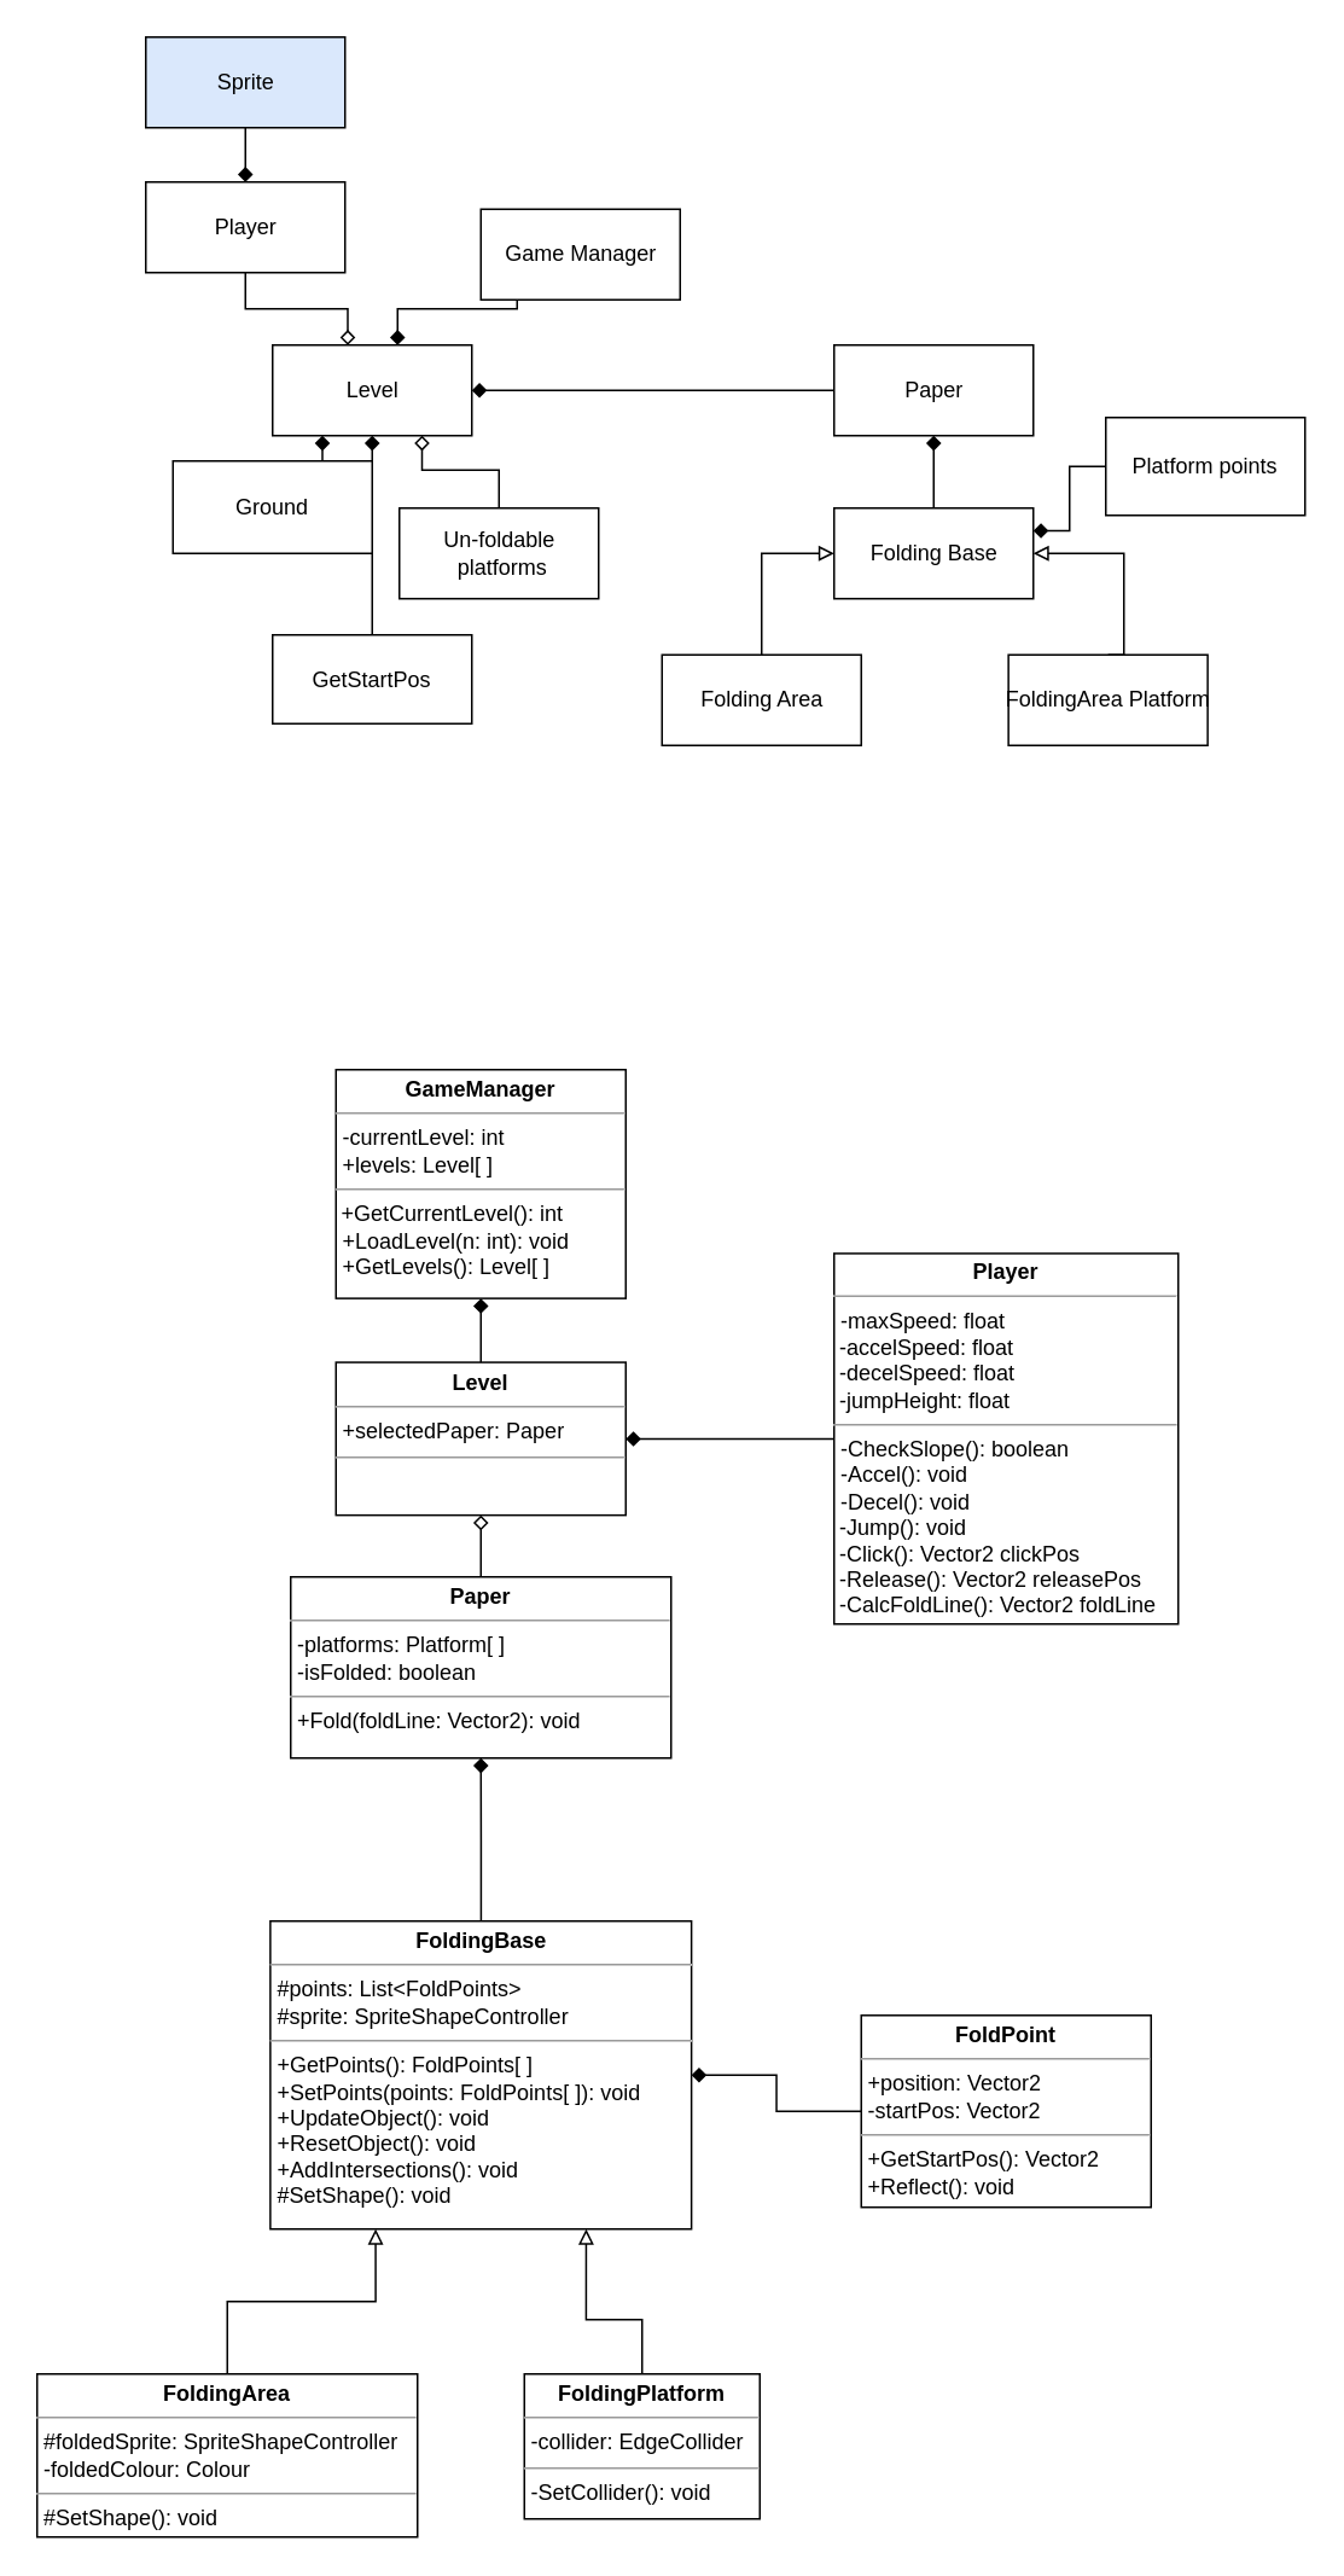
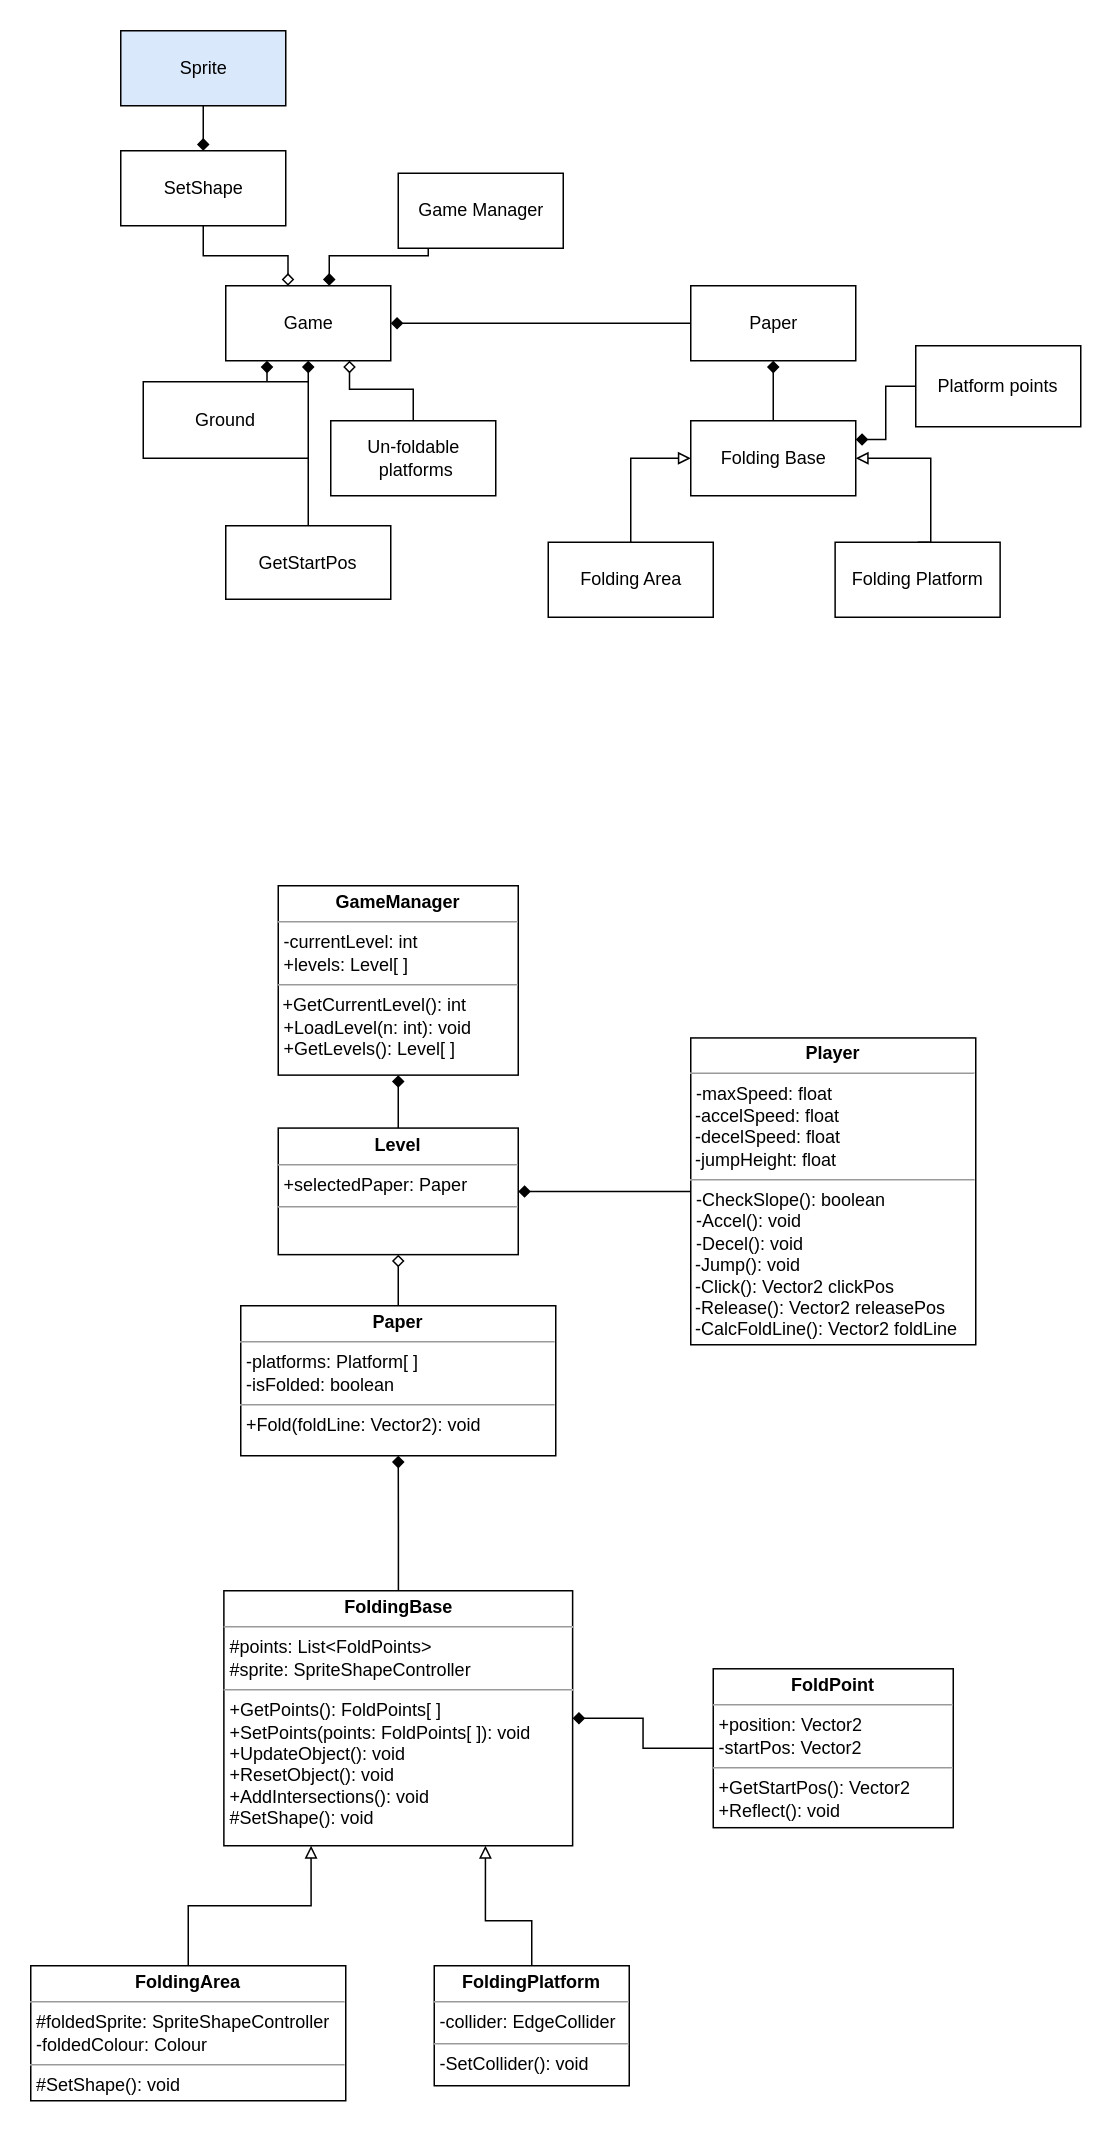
  <mxCell id="0" />
  <mxCell id="1" parent="0" />
  <mxCell id="2" value="" style="edgeStyle=orthogonalEdgeStyle;rounded=0;orthogonalLoop=1;jettySize=auto;html=1;endArrow=diamond;endFill=1;" parent="1" source="3" target="33" edge="1"><mxGeometry relative="1" as="geometry" /></mxCell>
  <mxCell id="3" value="&lt;p style=&quot;margin: 0px ; margin-top: 4px ; text-align: center&quot;&gt;&lt;b&gt;Level&lt;/b&gt;&lt;/p&gt;&lt;hr size=&quot;1&quot;&gt;&lt;p style=&quot;margin: 0px ; margin-left: 4px&quot;&gt;+selectedPaper: Paper&lt;/p&gt;&lt;hr size=&quot;1&quot;&gt;&lt;p style=&quot;margin: 0px ; margin-left: 4px&quot;&gt;&lt;br&gt;&lt;/p&gt;" style="verticalAlign=top;align=left;overflow=fill;fontSize=12;fontFamily=Helvetica;html=1;" parent="1" vertex="1"><mxGeometry x="185" y="751.55" width="160" height="84.38" as="geometry" /></mxCell>
  <mxCell id="4" style="edgeStyle=orthogonalEdgeStyle;rounded=0;orthogonalLoop=1;jettySize=auto;html=1;entryX=0.5;entryY=1;entryDx=0;entryDy=0;endArrow=diamond;endFill=0;" parent="1" source="5" target="3" edge="1"><mxGeometry relative="1" as="geometry"><Array as="points"><mxPoint x="265" y="851.62" /></Array></mxGeometry></mxCell>
  <mxCell id="5" value="&lt;p style=&quot;margin: 0px ; margin-top: 4px ; text-align: center&quot;&gt;&lt;b&gt;Paper&lt;/b&gt;&lt;/p&gt;&lt;hr size=&quot;1&quot;&gt;&lt;p style=&quot;margin: 0px ; margin-left: 4px&quot;&gt;&lt;span&gt;-platforms: Platform[ ]&lt;/span&gt;&lt;br&gt;&lt;/p&gt;&lt;p style=&quot;margin: 0px ; margin-left: 4px&quot;&gt;&lt;span&gt;-isFolded: boolean&lt;/span&gt;&lt;br&gt;&lt;/p&gt;&lt;hr size=&quot;1&quot;&gt;&lt;p style=&quot;margin: 0px ; margin-left: 4px&quot;&gt;&lt;span&gt;+Fold(foldLine: Vector2): void&lt;/span&gt;&lt;br&gt;&lt;/p&gt;" style="verticalAlign=top;align=left;overflow=fill;fontSize=12;fontFamily=Helvetica;html=1;" parent="1" vertex="1"><mxGeometry x="160" y="870" width="210" height="100" as="geometry" /></mxCell>
- <mxCell id="6" value="Level" style="html=1;" parent="1" vertex="1"><mxGeometry x="150" y="190" width="110" height="50" as="geometry" /></mxCell>
+ <mxCell id="6" value="Game" style="html=1;" parent="1" vertex="1"><mxGeometry x="150" y="190" width="110" height="50" as="geometry" /></mxCell>
  <mxCell id="7" style="edgeStyle=orthogonalEdgeStyle;rounded=0;orthogonalLoop=1;jettySize=auto;html=1;entryX=1;entryY=0.5;entryDx=0;entryDy=0;endArrow=diamond;endFill=1;" parent="1" source="8" target="6" edge="1"><mxGeometry relative="1" as="geometry" /></mxCell>
  <mxCell id="8" value="Paper" style="html=1;" parent="1" vertex="1"><mxGeometry x="460" y="190" width="110" height="50" as="geometry" /></mxCell>
  <mxCell id="9" value="" style="edgeStyle=orthogonalEdgeStyle;rounded=0;orthogonalLoop=1;jettySize=auto;html=1;endArrow=diamond;endFill=0;entryX=0.25;entryY=0;entryDx=0;entryDy=0;exitX=0.5;exitY=1;exitDx=0;exitDy=0;" parent="1" source="10" edge="1"><mxGeometry relative="1" as="geometry"><Array as="points"><mxPoint x="135" y="170" /><mxPoint x="191" y="170" /></Array><mxPoint x="191.5" y="190" as="targetPoint" /></mxGeometry></mxCell>
- <mxCell id="10" value="Player" style="html=1;" parent="1" vertex="1"><mxGeometry x="80" y="100" width="110" height="50" as="geometry" /></mxCell>
+ <mxCell id="10" value="SetShape" style="html=1;" parent="1" vertex="1"><mxGeometry x="80" y="100" width="110" height="50" as="geometry" /></mxCell>
  <mxCell id="11" style="edgeStyle=orthogonalEdgeStyle;rounded=0;orthogonalLoop=1;jettySize=auto;html=1;entryX=0.5;entryY=1;entryDx=0;entryDy=0;endArrow=diamond;endFill=1;" parent="1" source="12" target="8" edge="1"><mxGeometry relative="1" as="geometry" /></mxCell>
  <mxCell id="12" value="Folding Base" style="html=1;" parent="1" vertex="1"><mxGeometry x="460" y="280" width="110" height="50" as="geometry" /></mxCell>
  <mxCell id="13" style="edgeStyle=orthogonalEdgeStyle;rounded=0;orthogonalLoop=1;jettySize=auto;html=1;endArrow=block;endFill=0;exitX=0.5;exitY=0;exitDx=0;exitDy=0;" parent="1" source="14" edge="1"><mxGeometry relative="1" as="geometry"><Array as="points"><mxPoint x="420" y="305" /></Array><mxPoint x="460" y="305" as="targetPoint" /></mxGeometry></mxCell>
  <mxCell id="14" value="Folding Area" style="html=1;" parent="1" vertex="1"><mxGeometry x="365" y="361" width="110" height="50" as="geometry" /></mxCell>
  <mxCell id="15" style="edgeStyle=orthogonalEdgeStyle;rounded=0;orthogonalLoop=1;jettySize=auto;html=1;entryX=1;entryY=0.25;entryDx=0;entryDy=0;endArrow=diamond;endFill=1;" parent="1" source="16" target="12" edge="1"><mxGeometry relative="1" as="geometry" /></mxCell>
  <mxCell id="16" value="Platform points" style="whiteSpace=wrap;html=1;" parent="1" vertex="1"><mxGeometry x="610" y="230" width="110" height="54" as="geometry" /></mxCell>
  <mxCell id="17" style="edgeStyle=orthogonalEdgeStyle;rounded=0;orthogonalLoop=1;jettySize=auto;html=1;entryX=0.75;entryY=1;entryDx=0;entryDy=0;endArrow=block;endFill=0;exitX=0.5;exitY=0;exitDx=0;exitDy=0;" parent="1" source="18" target="32" edge="1"><mxGeometry relative="1" as="geometry"><Array as="points"><mxPoint x="354" y="1280" /><mxPoint x="323" y="1280" /></Array></mxGeometry></mxCell>
  <mxCell id="18" value="&lt;p style=&quot;margin: 0px ; margin-top: 4px ; text-align: center&quot;&gt;&lt;b&gt;FoldingPlatform&lt;/b&gt;&lt;/p&gt;&lt;hr size=&quot;1&quot;&gt;&lt;p style=&quot;margin: 0px ; margin-left: 4px&quot;&gt;&lt;span&gt;-collider: EdgeCollider&lt;/span&gt;&lt;br&gt;&lt;/p&gt;&lt;hr size=&quot;1&quot;&gt;&lt;p style=&quot;margin: 0px 0px 0px 4px&quot;&gt;-SetCollider(): void&lt;/p&gt;&lt;p style=&quot;margin: 0px 0px 0px 4px&quot;&gt;&lt;br&gt;&lt;/p&gt;&lt;div&gt;&lt;span&gt;&lt;br&gt;&lt;/span&gt;&lt;/div&gt;" style="verticalAlign=top;align=left;overflow=fill;fontSize=12;fontFamily=Helvetica;html=1;" parent="1" vertex="1"><mxGeometry x="289" y="1310" width="130" height="80" as="geometry" /></mxCell>
  <mxCell id="19" style="edgeStyle=orthogonalEdgeStyle;rounded=0;orthogonalLoop=1;jettySize=auto;html=1;entryX=1;entryY=0.5;entryDx=0;entryDy=0;endArrow=diamond;endFill=1;" parent="1" source="20" target="32" edge="1"><mxGeometry relative="1" as="geometry" /></mxCell>
  <mxCell id="20" value="&lt;p style=&quot;margin: 0px ; margin-top: 4px ; text-align: center&quot;&gt;&lt;b&gt;FoldPoint&lt;/b&gt;&lt;/p&gt;&lt;hr size=&quot;1&quot;&gt;&lt;p style=&quot;margin: 0px ; margin-left: 4px&quot;&gt;&lt;span&gt;+position: Vector2&lt;/span&gt;&lt;/p&gt;&lt;p style=&quot;margin: 0px ; margin-left: 4px&quot;&gt;-startPos: Vector2&lt;/p&gt;&lt;hr size=&quot;1&quot;&gt;&lt;p style=&quot;margin: 0px ; margin-left: 4px&quot;&gt;&lt;span&gt;+GetStartPos(): Vector2&lt;/span&gt;&lt;br&gt;&lt;/p&gt;&lt;p style=&quot;margin: 0px ; margin-left: 4px&quot;&gt;&lt;span&gt;+Reflect(): void&lt;/span&gt;&lt;/p&gt;" style="verticalAlign=top;align=left;overflow=fill;fontSize=12;fontFamily=Helvetica;html=1;" parent="1" vertex="1"><mxGeometry x="475" y="1112.03" width="160" height="105.94" as="geometry" /></mxCell>
  <mxCell id="21" value="" style="edgeStyle=orthogonalEdgeStyle;rounded=0;orthogonalLoop=1;jettySize=auto;html=1;endArrow=diamond;endFill=1;" parent="1" source="22" target="3" edge="1"><mxGeometry relative="1" as="geometry" /></mxCell>
  <mxCell id="22" value="&lt;p style=&quot;margin: 0px ; margin-top: 4px ; text-align: center&quot;&gt;&lt;b&gt;Player&lt;/b&gt;&lt;/p&gt;&lt;hr size=&quot;1&quot;&gt;&lt;p style=&quot;margin: 0px 0px 0px 4px&quot;&gt;&lt;span&gt;-maxSpeed: float&lt;/span&gt;&lt;br&gt;&lt;/p&gt;&lt;div&gt;&amp;nbsp;-accelSpeed: float&lt;/div&gt;&lt;div&gt;&amp;nbsp;-decelSpeed: float&lt;/div&gt;&lt;div&gt;&amp;nbsp;-jumpHeight: float&lt;/div&gt;&lt;hr size=&quot;1&quot;&gt;&lt;p style=&quot;margin: 0px 0px 0px 4px&quot;&gt;-CheckSlope(): boolean&lt;/p&gt;&lt;p style=&quot;margin: 0px 0px 0px 4px&quot;&gt;&lt;span&gt;-Accel(): void&lt;/span&gt;&lt;br&gt;&lt;/p&gt;&lt;p style=&quot;margin: 0px 0px 0px 4px&quot;&gt;&lt;span&gt;-Decel(): void&lt;/span&gt;&lt;/p&gt;&lt;div&gt;&amp;nbsp;-Jump(): void&lt;/div&gt;&lt;div&gt;&amp;nbsp;-Click(): Vector2 clickPos&lt;br&gt;&lt;/div&gt;&lt;div&gt;&amp;nbsp;-Release(): Vector2 releasePos&lt;/div&gt;&lt;div&gt;&amp;nbsp;-CalcFoldLine(): Vector2 foldLine&lt;/div&gt;" style="verticalAlign=top;align=left;overflow=fill;fontSize=12;fontFamily=Helvetica;html=1;" parent="1" vertex="1"><mxGeometry x="460" y="691.46" width="190" height="204.55" as="geometry" /></mxCell>
  <mxCell id="23" value="" style="edgeStyle=orthogonalEdgeStyle;rounded=0;orthogonalLoop=1;jettySize=auto;html=1;endArrow=diamond;endFill=1;" parent="1" source="24" target="10" edge="1"><mxGeometry relative="1" as="geometry" /></mxCell>
  <mxCell id="24" value="Sprite" style="html=1;fillColor=#dae8fc;" parent="1" vertex="1"><mxGeometry x="80" y="20" width="110" height="50" as="geometry" /></mxCell>
  <mxCell id="25" value="" style="edgeStyle=orthogonalEdgeStyle;rounded=0;orthogonalLoop=1;jettySize=auto;html=1;endArrow=diamond;endFill=1;" parent="1" source="26" target="6" edge="1"><mxGeometry relative="1" as="geometry" /></mxCell>
  <mxCell id="26" value="GetStartPos" style="whiteSpace=wrap;html=1;" parent="1" vertex="1"><mxGeometry x="150" y="350" width="110" height="49" as="geometry" /></mxCell>
  <mxCell id="27" value="" style="edgeStyle=orthogonalEdgeStyle;rounded=0;orthogonalLoop=1;jettySize=auto;html=1;endArrow=diamond;endFill=0;exitX=0.5;exitY=0;exitDx=0;exitDy=0;entryX=0.75;entryY=1;entryDx=0;entryDy=0;" parent="1" source="28" target="6" edge="1"><mxGeometry relative="1" as="geometry"><Array as="points"><mxPoint x="275" y="259" /><mxPoint x="233" y="259" /><mxPoint x="233" y="240" /></Array><mxPoint x="220" y="240" as="targetPoint" /></mxGeometry></mxCell>
  <mxCell id="28" value="Un-foldable&lt;br&gt;&amp;nbsp;platforms" style="html=1;" parent="1" vertex="1"><mxGeometry x="220" y="280" width="110" height="50" as="geometry" /></mxCell>
  <mxCell id="29" style="edgeStyle=orthogonalEdgeStyle;rounded=0;orthogonalLoop=1;jettySize=auto;html=1;entryX=0.25;entryY=1;entryDx=0;entryDy=0;endArrow=diamond;endFill=1;exitX=0.5;exitY=0;exitDx=0;exitDy=0;" parent="1" source="30" target="6" edge="1"><mxGeometry relative="1" as="geometry"><Array as="points"><mxPoint x="135" y="259" /><mxPoint x="178" y="259" /><mxPoint x="178" y="240" /></Array><mxPoint x="192.5" y="240" as="targetPoint" /></mxGeometry></mxCell>
  <mxCell id="30" value="Ground" style="whiteSpace=wrap;html=1;" parent="1" vertex="1"><mxGeometry x="95" y="254" width="110" height="51" as="geometry" /></mxCell>
  <mxCell id="31" style="edgeStyle=orthogonalEdgeStyle;rounded=0;orthogonalLoop=1;jettySize=auto;html=1;entryX=0.5;entryY=1;entryDx=0;entryDy=0;endArrow=diamond;endFill=1;" parent="1" source="32" target="5" edge="1"><mxGeometry relative="1" as="geometry" /></mxCell>
  <mxCell id="32" value="&lt;p style=&quot;margin: 0px ; margin-top: 4px ; text-align: center&quot;&gt;&lt;b&gt;FoldingBase&lt;/b&gt;&lt;/p&gt;&lt;hr size=&quot;1&quot;&gt;&lt;p style=&quot;margin: 0px ; margin-left: 4px&quot;&gt;&lt;span&gt;#points: List&amp;lt;FoldPoints&amp;gt;&lt;/span&gt;&lt;/p&gt;&lt;p style=&quot;margin: 0px ; margin-left: 4px&quot;&gt;&lt;span&gt;#sprite: SpriteShapeController&lt;/span&gt;&lt;/p&gt;&lt;hr size=&quot;1&quot;&gt;&lt;p style=&quot;margin: 0px ; margin-left: 4px&quot;&gt;+GetPoints(): FoldPoints[ ]&lt;/p&gt;&lt;p style=&quot;margin: 0px ; margin-left: 4px&quot;&gt;+SetPoints(points: FoldPoints[ ]): void&lt;/p&gt;&lt;p style=&quot;margin: 0px ; margin-left: 4px&quot;&gt;+UpdateObject(): void&lt;/p&gt;&lt;p style=&quot;margin: 0px ; margin-left: 4px&quot;&gt;+ResetObject(): void&lt;span&gt;&lt;br&gt;&lt;/span&gt;&lt;/p&gt;&lt;p style=&quot;margin: 0px ; margin-left: 4px&quot;&gt;&lt;span&gt;+AddIntersections(): void&lt;/span&gt;&lt;br&gt;&lt;/p&gt;&lt;p style=&quot;margin: 0px ; margin-left: 4px&quot;&gt;#SetShape(): void&lt;/p&gt;" style="verticalAlign=top;align=left;overflow=fill;fontSize=12;fontFamily=Helvetica;html=1;" parent="1" vertex="1"><mxGeometry x="148.75" y="1060" width="232.5" height="170" as="geometry" /></mxCell>
  <mxCell id="33" value="&lt;p style=&quot;margin: 0px ; margin-top: 4px ; text-align: center&quot;&gt;&lt;b&gt;GameManager&lt;/b&gt;&lt;/p&gt;&lt;hr size=&quot;1&quot;&gt;&lt;p style=&quot;margin: 0px ; margin-left: 4px&quot;&gt;-currentLevel: int&lt;/p&gt;&lt;p style=&quot;margin: 0px ; margin-left: 4px&quot;&gt;+levels: Level[ ]&lt;/p&gt;&lt;hr size=&quot;1&quot;&gt;&amp;nbsp;+GetCurrentLevel(): int&lt;br&gt;&lt;p style=&quot;margin: 0px ; margin-left: 4px&quot;&gt;+LoadLevel(n: int): void&lt;/p&gt;&lt;p style=&quot;margin: 0px ; margin-left: 4px&quot;&gt;+GetLevels(): Level[ ]&lt;/p&gt;" style="verticalAlign=top;align=left;overflow=fill;fontSize=12;fontFamily=Helvetica;html=1;" parent="1" vertex="1"><mxGeometry x="185" y="590" width="160" height="126.25" as="geometry" /></mxCell>
  <mxCell id="34" style="edgeStyle=orthogonalEdgeStyle;rounded=0;orthogonalLoop=1;jettySize=auto;html=1;entryX=0.5;entryY=0;entryDx=0;entryDy=0;endArrow=diamond;endFill=1;" parent="1" source="35" edge="1"><mxGeometry relative="1" as="geometry"><mxPoint x="219" y="190" as="targetPoint" /><Array as="points"><mxPoint x="285" y="170" /><mxPoint x="219" y="170" /></Array></mxGeometry></mxCell>
  <mxCell id="35" value="Game Manager" style="html=1;" parent="1" vertex="1"><mxGeometry x="265" y="115" width="110" height="50" as="geometry" /></mxCell>
  <mxCell id="36" value="" style="edgeStyle=orthogonalEdgeStyle;rounded=0;orthogonalLoop=1;jettySize=auto;html=1;endArrow=block;endFill=0;exitX=0.5;exitY=0;exitDx=0;exitDy=0;" parent="1" source="37" target="12" edge="1"><mxGeometry relative="1" as="geometry"><mxPoint x="370" y="340" as="sourcePoint" /><Array as="points"><mxPoint x="620" y="361" /><mxPoint x="620" y="305" /></Array></mxGeometry></mxCell>
- <mxCell id="37" value="FoldingArea Platform" style="html=1;" parent="1" vertex="1"><mxGeometry x="556.25" y="361" width="110" height="50" as="geometry" /></mxCell>
+ <mxCell id="37" value="Folding Platform" style="html=1;" parent="1" vertex="1"><mxGeometry x="556.25" y="361" width="110" height="50" as="geometry" /></mxCell>
  <mxCell id="38" style="edgeStyle=orthogonalEdgeStyle;rounded=0;orthogonalLoop=1;jettySize=auto;html=1;entryX=0.25;entryY=1;entryDx=0;entryDy=0;endArrow=block;endFill=0;" parent="1" source="39" target="32" edge="1"><mxGeometry relative="1" as="geometry" /></mxCell>
  <mxCell id="39" value="&lt;p style=&quot;margin: 0px ; margin-top: 4px ; text-align: center&quot;&gt;&lt;b&gt;FoldingArea&lt;/b&gt;&lt;/p&gt;&lt;hr size=&quot;1&quot;&gt;&lt;p style=&quot;margin: 0px ; margin-left: 4px&quot;&gt;&lt;span&gt;#foldedSprite: SpriteShapeController&lt;/span&gt;&lt;/p&gt;&lt;p style=&quot;margin: 0px ; margin-left: 4px&quot;&gt;-foldedColour: Colour&lt;/p&gt;&lt;hr size=&quot;1&quot;&gt;&lt;p style=&quot;margin: 0px ; margin-left: 4px&quot;&gt;&lt;span&gt;#SetShape(): void&lt;/span&gt;&lt;br&gt;&lt;/p&gt;&lt;p style=&quot;margin: 0px 0px 0px 4px&quot;&gt;&lt;br&gt;&lt;/p&gt;&lt;p style=&quot;margin: 0px 0px 0px 4px&quot;&gt;&lt;br&gt;&lt;/p&gt;" style="verticalAlign=top;align=left;overflow=fill;fontSize=12;fontFamily=Helvetica;html=1;" parent="1" vertex="1"><mxGeometry x="20" y="1310" width="210" height="90" as="geometry" /></mxCell>
